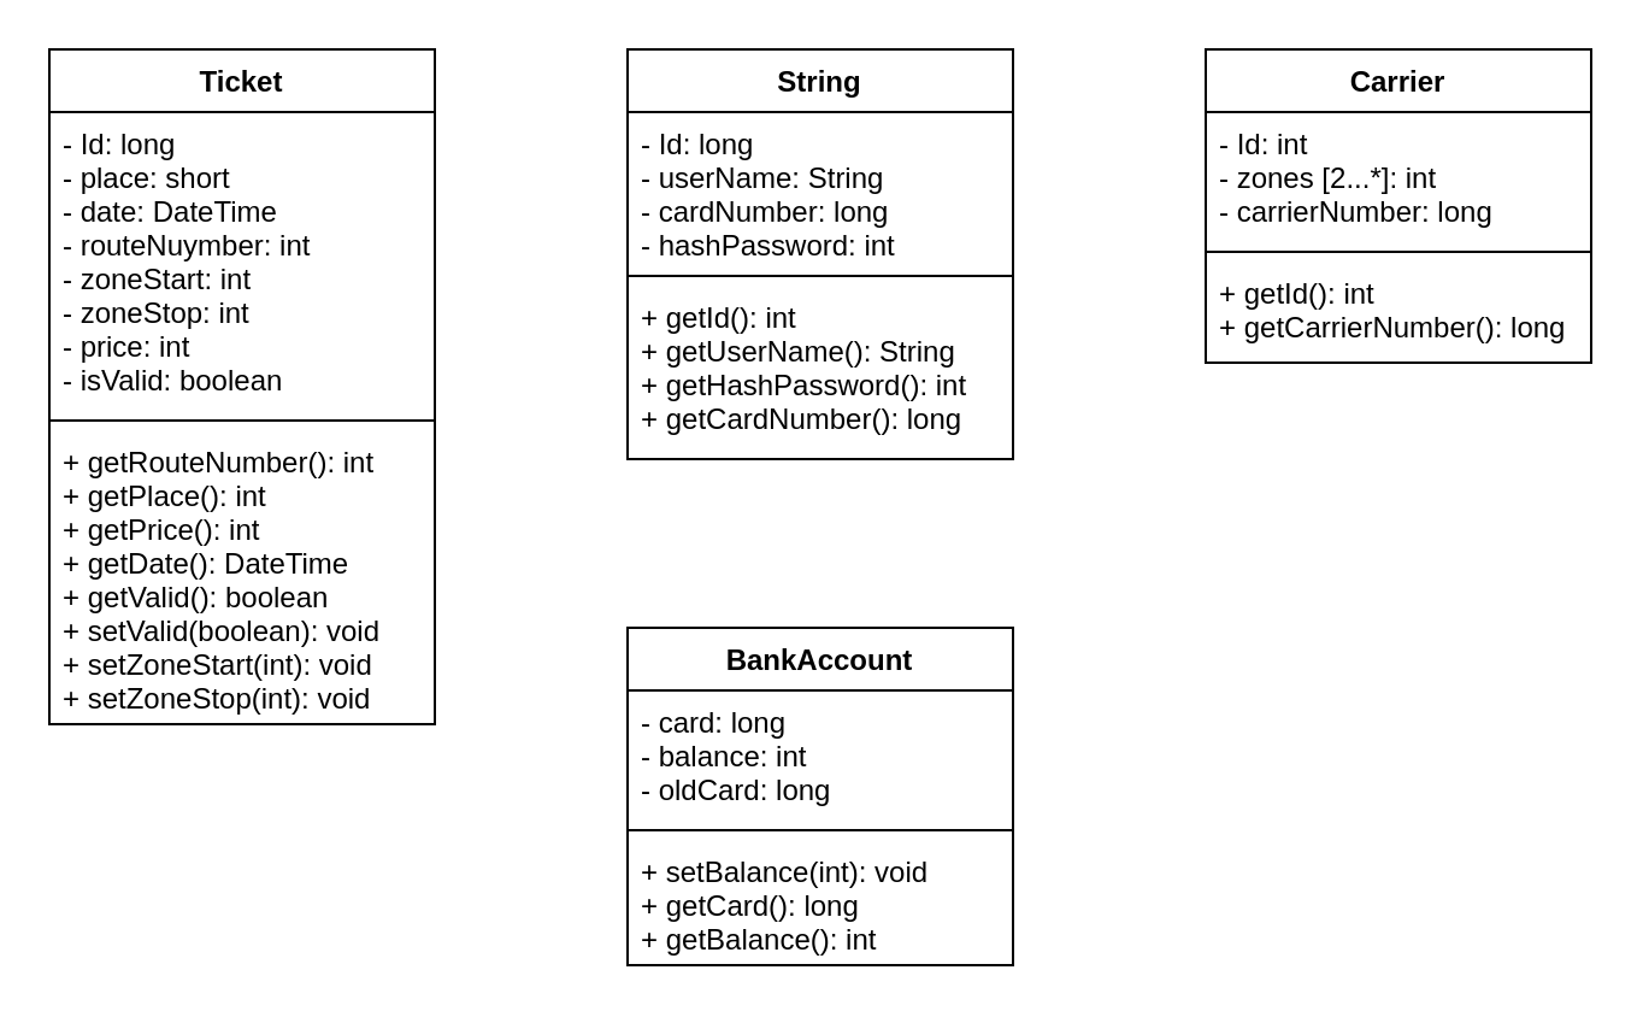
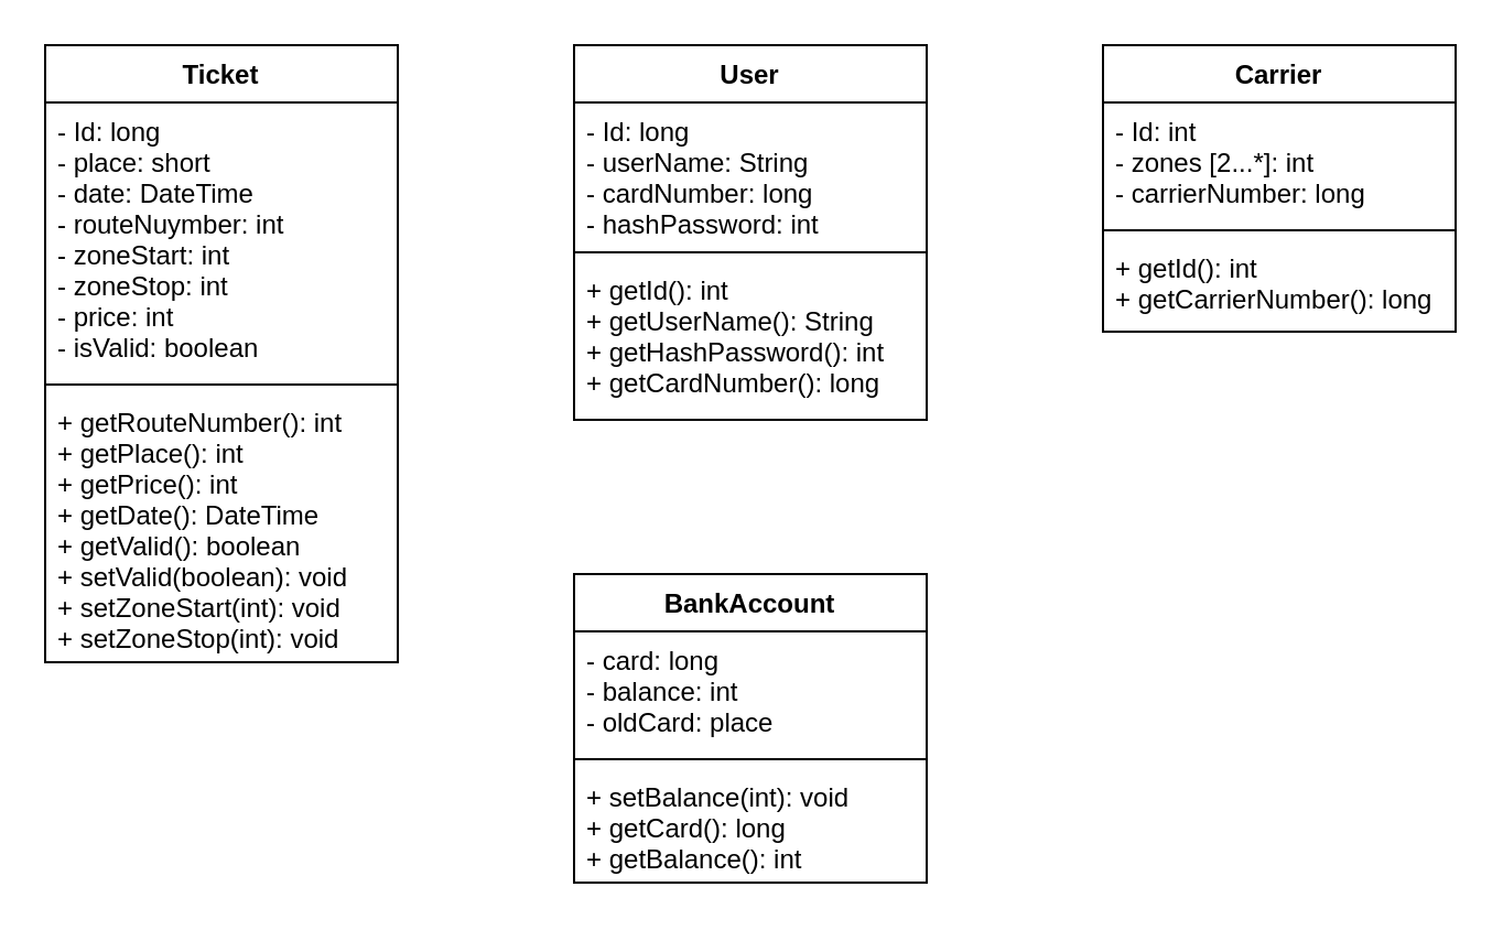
  <mxCell id="0" />
  <mxCell id="1" parent="0" />
  <mxCell id="2" value="Ticket" style="swimlane;fontStyle=1;align=center;verticalAlign=top;childLayout=stackLayout;horizontal=1;startSize=26;horizontalStack=0;resizeParent=1;resizeParentMax=0;resizeLast=0;collapsible=1;marginBottom=0;" vertex="1" parent="1"><mxGeometry x="20" y="20" width="160" height="280" as="geometry" /></mxCell>
  <mxCell id="3" value="- Id: long&#10;- place: short&#10;- date: DateTime&#10;- routeNuymber: int&#10;- zoneStart: int&#10;- zoneStop: int&#10;- price: int&#10;- isValid: boolean" style="text;strokeColor=none;fillColor=none;align=left;verticalAlign=top;spacingLeft=4;spacingRight=4;overflow=hidden;rotatable=0;points=[[0,0.5],[1,0.5]];portConstraint=eastwest;" vertex="1" parent="2"><mxGeometry y="26" width="160" height="124" as="geometry" /></mxCell>
  <mxCell id="4" value="" style="line;strokeWidth=1;fillColor=none;align=left;verticalAlign=middle;spacingTop=-1;spacingLeft=3;spacingRight=3;rotatable=0;labelPosition=right;points=[];portConstraint=eastwest;strokeColor=inherit;" vertex="1" parent="2"><mxGeometry y="150" width="160" height="8" as="geometry" /></mxCell>
  <mxCell id="5" value="+ getRouteNumber(): int&#10;+ getPlace(): int&#10;+ getPrice(): int&#10;+ getDate(): DateTime&#10;+ getValid(): boolean&#10;+ setValid(boolean): void&#10;+ setZoneStart(int): void&#10;+ setZoneStop(int): void" style="text;strokeColor=none;fillColor=none;align=left;verticalAlign=top;spacingLeft=4;spacingRight=4;overflow=hidden;rotatable=0;points=[[0,0.5],[1,0.5]];portConstraint=eastwest;" vertex="1" parent="2"><mxGeometry y="158" width="160" height="122" as="geometry" /></mxCell>
- <mxCell id="6" value="String" style="swimlane;fontStyle=1;align=center;verticalAlign=top;childLayout=stackLayout;horizontal=1;startSize=26;horizontalStack=0;resizeParent=1;resizeParentMax=0;resizeLast=0;collapsible=1;marginBottom=0;" vertex="1" parent="1"><mxGeometry x="260" y="20" width="160" height="170" as="geometry" /></mxCell>
+ <mxCell id="6" value="User" style="swimlane;fontStyle=1;align=center;verticalAlign=top;childLayout=stackLayout;horizontal=1;startSize=26;horizontalStack=0;resizeParent=1;resizeParentMax=0;resizeLast=0;collapsible=1;marginBottom=0;" vertex="1" parent="1"><mxGeometry x="260" y="20" width="160" height="170" as="geometry" /></mxCell>
  <mxCell id="7" value="- Id: long&#10;- userName: String&#10;- cardNumber: long&#10;- hashPassword: int&#10;" style="text;strokeColor=none;fillColor=none;align=left;verticalAlign=top;spacingLeft=4;spacingRight=4;overflow=hidden;rotatable=0;points=[[0,0.5],[1,0.5]];portConstraint=eastwest;" vertex="1" parent="6"><mxGeometry y="26" width="160" height="64" as="geometry" /></mxCell>
  <mxCell id="8" value="" style="line;strokeWidth=1;fillColor=none;align=left;verticalAlign=middle;spacingTop=-1;spacingLeft=3;spacingRight=3;rotatable=0;labelPosition=right;points=[];portConstraint=eastwest;strokeColor=inherit;" vertex="1" parent="6"><mxGeometry y="90" width="160" height="8" as="geometry" /></mxCell>
  <mxCell id="9" value="+ getId(): int&#10;+ getUserName(): String&#10;+ getHashPassword(): int&#10;+ getCardNumber(): long&#10;" style="text;strokeColor=none;fillColor=none;align=left;verticalAlign=top;spacingLeft=4;spacingRight=4;overflow=hidden;rotatable=0;points=[[0,0.5],[1,0.5]];portConstraint=eastwest;" vertex="1" parent="6"><mxGeometry y="98" width="160" height="72" as="geometry" /></mxCell>
  <mxCell id="10" value="Carrier" style="swimlane;fontStyle=1;align=center;verticalAlign=top;childLayout=stackLayout;horizontal=1;startSize=26;horizontalStack=0;resizeParent=1;resizeParentMax=0;resizeLast=0;collapsible=1;marginBottom=0;" vertex="1" parent="1"><mxGeometry x="500" y="20" width="160" height="130" as="geometry" /></mxCell>
  <mxCell id="11" value="- Id: int&#10;- zones [2...*]: int&#10;- carrierNumber: long&#10;&#10;" style="text;strokeColor=none;fillColor=none;align=left;verticalAlign=top;spacingLeft=4;spacingRight=4;overflow=hidden;rotatable=0;points=[[0,0.5],[1,0.5]];portConstraint=eastwest;" vertex="1" parent="10"><mxGeometry y="26" width="160" height="54" as="geometry" /></mxCell>
  <mxCell id="12" value="" style="line;strokeWidth=1;fillColor=none;align=left;verticalAlign=middle;spacingTop=-1;spacingLeft=3;spacingRight=3;rotatable=0;labelPosition=right;points=[];portConstraint=eastwest;strokeColor=inherit;" vertex="1" parent="10"><mxGeometry y="80" width="160" height="8" as="geometry" /></mxCell>
  <mxCell id="13" value="+ getId(): int&#10;+ getCarrierNumber(): long&#10;" style="text;strokeColor=none;fillColor=none;align=left;verticalAlign=top;spacingLeft=4;spacingRight=4;overflow=hidden;rotatable=0;points=[[0,0.5],[1,0.5]];portConstraint=eastwest;" vertex="1" parent="10"><mxGeometry y="88" width="160" height="42" as="geometry" /></mxCell>
  <mxCell id="14" value="BankAccount" style="swimlane;fontStyle=1;align=center;verticalAlign=top;childLayout=stackLayout;horizontal=1;startSize=26;horizontalStack=0;resizeParent=1;resizeParentMax=0;resizeLast=0;collapsible=1;marginBottom=0;" vertex="1" parent="1"><mxGeometry x="260" y="260" width="160" height="140" as="geometry" /></mxCell>
- <mxCell id="15" value="- card: long&#10;- balance: int&#10;- oldCard: long&#10;" style="text;strokeColor=none;fillColor=none;align=left;verticalAlign=top;spacingLeft=4;spacingRight=4;overflow=hidden;rotatable=0;points=[[0,0.5],[1,0.5]];portConstraint=eastwest;" vertex="1" parent="14"><mxGeometry y="26" width="160" height="54" as="geometry" /></mxCell>
+ <mxCell id="15" value="- card: long&#10;- balance: int&#10;- oldCard: place&#10;" style="text;strokeColor=none;fillColor=none;align=left;verticalAlign=top;spacingLeft=4;spacingRight=4;overflow=hidden;rotatable=0;points=[[0,0.5],[1,0.5]];portConstraint=eastwest;" vertex="1" parent="14"><mxGeometry y="26" width="160" height="54" as="geometry" /></mxCell>
  <mxCell id="16" value="" style="line;strokeWidth=1;fillColor=none;align=left;verticalAlign=middle;spacingTop=-1;spacingLeft=3;spacingRight=3;rotatable=0;labelPosition=right;points=[];portConstraint=eastwest;strokeColor=inherit;" vertex="1" parent="14"><mxGeometry y="80" width="160" height="8" as="geometry" /></mxCell>
  <mxCell id="17" value="+ setBalance(int): void&#10;+ getCard(): long&#10;+ getBalance(): int&#10;" style="text;strokeColor=none;fillColor=none;align=left;verticalAlign=top;spacingLeft=4;spacingRight=4;overflow=hidden;rotatable=0;points=[[0,0.5],[1,0.5]];portConstraint=eastwest;" vertex="1" parent="14"><mxGeometry y="88" width="160" height="52" as="geometry" /></mxCell>
